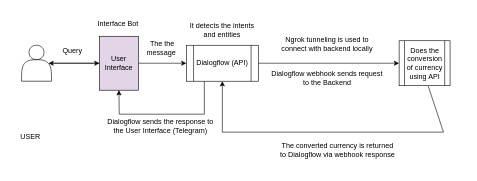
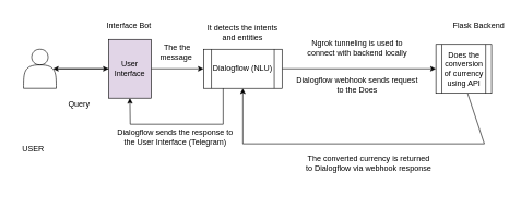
  <mxCell id="0" />
  <mxCell id="1" parent="0" />
  <mxCell id="2" style="edgeStyle=orthogonalEdgeStyle;rounded=0;orthogonalLoop=1;jettySize=auto;html=1;entryX=0;entryY=0.5;entryDx=0;entryDy=0;" edge="1" parent="1" source="3" target="6"><mxGeometry relative="1" as="geometry" /></mxCell>
  <mxCell id="3" value="" style="shape=actor;whiteSpace=wrap;html=1;" vertex="1" parent="1"><mxGeometry x="35" y="75" width="50" height="60" as="geometry" /></mxCell>
  <mxCell id="4" value="USER" style="text;html=1;align=center;verticalAlign=middle;whiteSpace=wrap;rounded=0;" vertex="1" parent="1"><mxGeometry x="20" y="212.5" width="60" height="30" as="geometry" /></mxCell>
  <mxCell id="5" value="" style="edgeStyle=orthogonalEdgeStyle;rounded=0;orthogonalLoop=1;jettySize=auto;html=1;" edge="1" parent="1" source="6" target="11"><mxGeometry relative="1" as="geometry" /></mxCell>
  <mxCell id="6" value="User&lt;div&gt;Interface&lt;/div&gt;" style="rounded=0;whiteSpace=wrap;html=1;fillColor=#e1d5e7;" vertex="1" parent="1"><mxGeometry x="165" y="60" width="65" height="90" as="geometry" /></mxCell>
  <mxCell id="7" style="edgeStyle=orthogonalEdgeStyle;rounded=0;orthogonalLoop=1;jettySize=auto;html=1;entryX=0.9;entryY=0.5;entryDx=0;entryDy=0;entryPerimeter=0;" edge="1" parent="1" source="6" target="3"><mxGeometry relative="1" as="geometry" /></mxCell>
- <mxCell id="8" value="Query" style="text;html=1;align=center;verticalAlign=middle;whiteSpace=wrap;rounded=0;" vertex="1" parent="1"><mxGeometry x="90" y="70" width="60" height="30" as="geometry" /></mxCell>
+ <mxCell id="8" value="Query" style="text;html=1;align=center;verticalAlign=middle;whiteSpace=wrap;rounded=0;" vertex="1" parent="1"><mxGeometry x="90" y="145" width="60" height="30" as="geometry" /></mxCell>
  <mxCell id="9" value="&lt;font&gt;Interface Bot&amp;nbsp;&lt;/font&gt;" style="text;html=1;align=center;verticalAlign=middle;whiteSpace=wrap;rounded=0;" vertex="1" parent="1"><mxGeometry x="152.5" y="20" width="90" height="40" as="geometry" /></mxCell>
  <mxCell id="10" value="" style="edgeStyle=orthogonalEdgeStyle;rounded=0;orthogonalLoop=1;jettySize=auto;html=1;" edge="1" parent="1" source="11" target="14"><mxGeometry relative="1" as="geometry" /></mxCell>
- <mxCell id="11" value="Dialogflow (API)" style="shape=process;whiteSpace=wrap;html=1;backgroundOutline=1;" vertex="1" parent="1"><mxGeometry x="310" y="75" width="120" height="60" as="geometry" /></mxCell>
+ <mxCell id="11" value="Dialogflow (NLU)" style="shape=process;whiteSpace=wrap;html=1;backgroundOutline=1;" vertex="1" parent="1"><mxGeometry x="310" y="75" width="120" height="60" as="geometry" /></mxCell>
  <mxCell id="12" value="The the message&amp;nbsp;" style="text;html=1;align=center;verticalAlign=middle;whiteSpace=wrap;rounded=0;" vertex="1" parent="1"><mxGeometry x="225" y="60" width="90" height="40" as="geometry" /></mxCell>
  <mxCell id="13" value="It detects the intents and entities" style="text;html=1;align=center;verticalAlign=middle;whiteSpace=wrap;rounded=0;" vertex="1" parent="1"><mxGeometry x="310" y="30" width="120" height="40" as="geometry" /></mxCell>
  <mxCell id="14" value="Does the conversion of currency using API" style="shape=process;whiteSpace=wrap;html=1;backgroundOutline=1;" vertex="1" parent="1"><mxGeometry x="665" y="67.5" width="85" height="75" as="geometry" /></mxCell>
- <mxCell id="15" value="Dialogflow webhook sends request to the Backend" style="text;html=1;align=center;verticalAlign=middle;whiteSpace=wrap;rounded=0;" vertex="1" parent="1"><mxGeometry x="445" y="100" width="200" height="60" as="geometry" /></mxCell>
+ <mxCell id="15" value="Dialogflow webhook sends request to the Does" style="text;html=1;align=center;verticalAlign=middle;whiteSpace=wrap;rounded=0;" vertex="1" parent="1"><mxGeometry x="445" y="100" width="200" height="60" as="geometry" /></mxCell>
+ <mxCell id="16" value="Flask Backend" style="text;html=1;align=center;verticalAlign=middle;whiteSpace=wrap;rounded=0;" vertex="1" parent="1"><mxGeometry x="687.5" y="20" width="85" height="40" as="geometry" /></mxCell>
  <mxCell id="17" value="" style="endArrow=classic;html=1;rounded=0;exitX=0.571;exitY=1.007;exitDx=0;exitDy=0;exitPerimeter=0;entryX=0.5;entryY=1;entryDx=0;entryDy=0;" edge="1" parent="1" source="14" target="11"><mxGeometry width="50" height="50" relative="1" as="geometry"><mxPoint x="285" y="190" as="sourcePoint" /><mxPoint x="594" y="260" as="targetPoint" /><Array as="points"><mxPoint x="739" y="220" /><mxPoint x="370" y="220" /></Array></mxGeometry></mxCell>
  <mxCell id="18" value="Dialogflow sends the response to the User Interface (Telegram)" style="text;html=1;align=center;verticalAlign=middle;whiteSpace=wrap;rounded=0;" vertex="1" parent="1"><mxGeometry x="177" y="180" width="180" height="60" as="geometry" /></mxCell>
  <mxCell id="19" value="The converted currency is returned to Dialogflow via webhook response" style="text;html=1;align=center;verticalAlign=middle;whiteSpace=wrap;rounded=0;" vertex="1" parent="1"><mxGeometry x="465" y="220" width="195" height="60" as="geometry" /></mxCell>
  <mxCell id="20" value="Ngrok tunneling is used to connect with backend locally" style="text;html=1;align=center;verticalAlign=middle;whiteSpace=wrap;rounded=0;" vertex="1" parent="1"><mxGeometry x="465" y="45" width="160" height="55" as="geometry" /></mxCell>
  <mxCell id="21" value="" style="endArrow=classic;html=1;rounded=0;exitX=0.25;exitY=1;exitDx=0;exitDy=0;entryX=0.5;entryY=1;entryDx=0;entryDy=0;" edge="1" parent="1" source="11" target="6"><mxGeometry width="50" height="50" relative="1" as="geometry"><mxPoint x="385" y="190" as="sourcePoint" /><mxPoint x="435" y="140" as="targetPoint" /><Array as="points"><mxPoint x="340" y="190" /><mxPoint x="198" y="190" /></Array></mxGeometry></mxCell>
